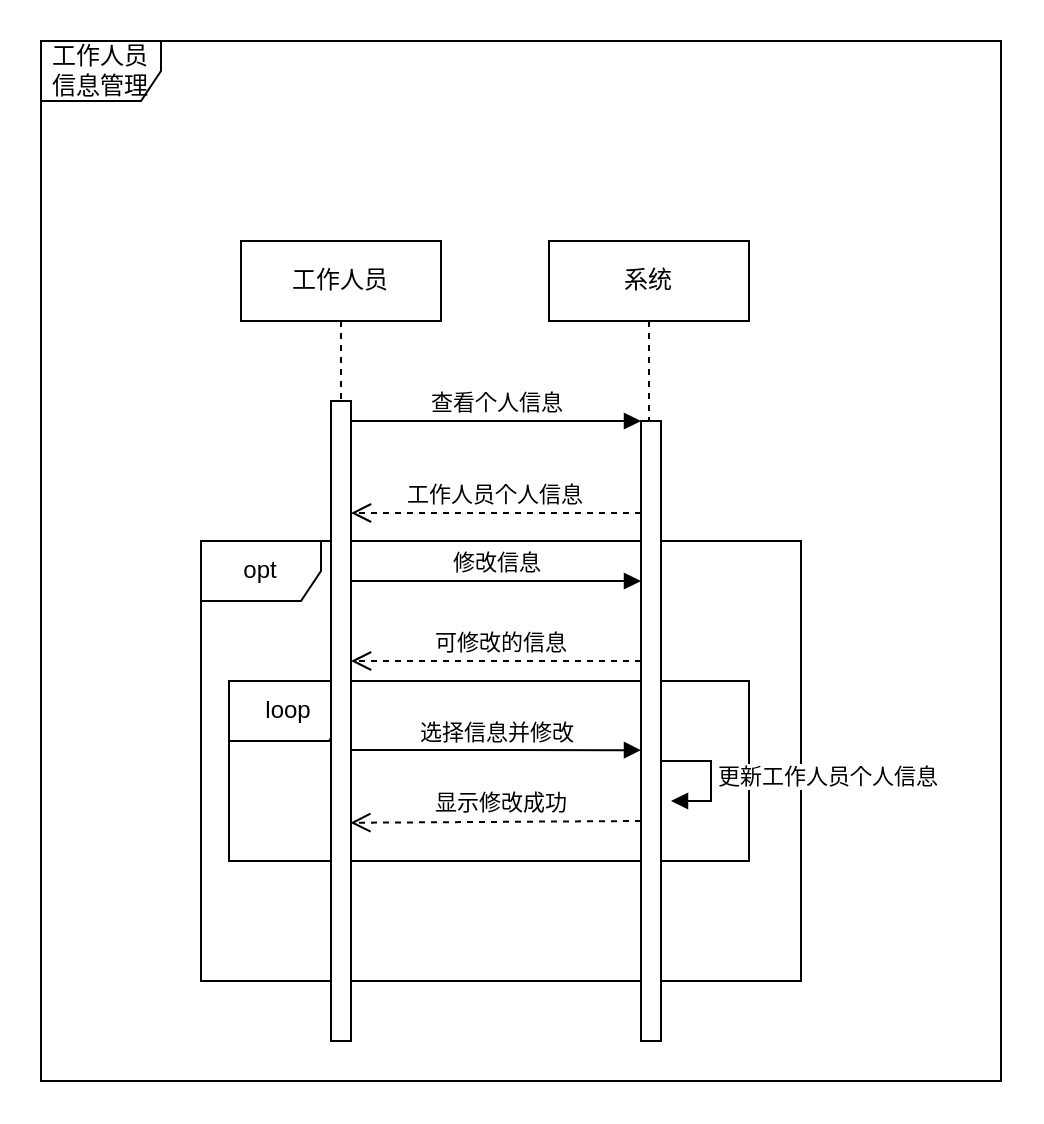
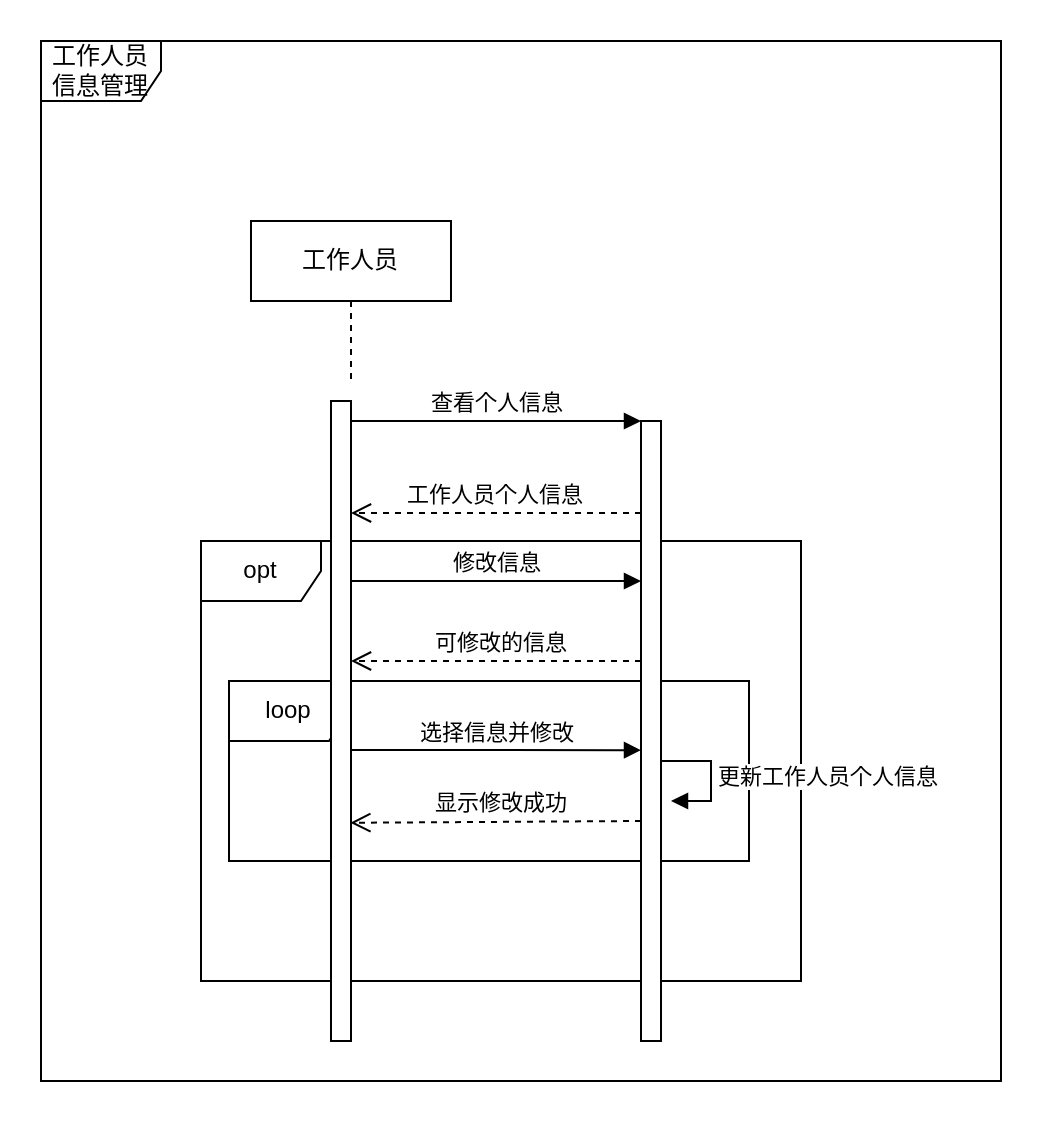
  <mxCell id="0" />
  <mxCell id="1" parent="0" />
  <mxCell id="2" value="工作人员信息管理" style="shape=umlFrame;whiteSpace=wrap;html=1;" parent="1" vertex="1"><mxGeometry x="20" y="20" width="480" height="520" as="geometry" /></mxCell>
  <mxCell id="3" value="opt" style="shape=umlFrame;whiteSpace=wrap;html=1;" parent="1" vertex="1"><mxGeometry x="100" y="270" width="300" height="220" as="geometry" /></mxCell>
  <mxCell id="4" value="loop" style="shape=umlFrame;whiteSpace=wrap;html=1;" parent="1" vertex="1"><mxGeometry x="114" y="340" width="260" height="90" as="geometry" /></mxCell>
- <mxCell id="5" value="工作人员" style="shape=umlLifeline;perimeter=lifelinePerimeter;whiteSpace=wrap;html=1;container=1;collapsible=0;recursiveResize=0;outlineConnect=0;" parent="1" vertex="1"><mxGeometry x="120" y="120" width="100" height="80" as="geometry" /></mxCell>
- <mxCell id="6" value="系统" style="shape=umlLifeline;perimeter=lifelinePerimeter;whiteSpace=wrap;html=1;container=1;collapsible=0;recursiveResize=0;outlineConnect=0;" parent="1" vertex="1"><mxGeometry x="274" y="120" width="100" height="90" as="geometry" /></mxCell>
+ <mxCell id="5" value="工作人员" style="shape=umlLifeline;perimeter=lifelinePerimeter;whiteSpace=wrap;html=1;container=1;collapsible=0;recursiveResize=0;outlineConnect=0;" parent="1" vertex="1"><mxGeometry x="125" y="110" width="100" height="80" as="geometry" /></mxCell>
  <mxCell id="7" value="" style="html=1;points=[];perimeter=orthogonalPerimeter;" parent="1" vertex="1"><mxGeometry x="165" y="200" width="10" height="320" as="geometry" /></mxCell>
  <mxCell id="8" value="" style="html=1;points=[];perimeter=orthogonalPerimeter;" parent="1" vertex="1"><mxGeometry x="320" y="210" width="10" height="310" as="geometry" /></mxCell>
  <mxCell id="9" value="查看个人信息" style="html=1;verticalAlign=bottom;endArrow=block;entryX=0;entryY=0;" parent="1" source="7" target="8" edge="1"><mxGeometry relative="1" as="geometry"><mxPoint x="250" y="210" as="sourcePoint" /></mxGeometry></mxCell>
  <mxCell id="10" value="工作人员个人信息" style="html=1;verticalAlign=bottom;endArrow=open;dashed=1;endSize=8;" parent="1" source="8" target="7" edge="1"><mxGeometry relative="1" as="geometry"><mxPoint x="174" y="290" as="targetPoint" /><Array as="points"><mxPoint x="250" y="256" /></Array></mxGeometry></mxCell>
  <mxCell id="11" value="修改信息" style="html=1;verticalAlign=bottom;endArrow=block;" parent="1" target="8" edge="1"><mxGeometry relative="1" as="geometry"><mxPoint x="175" y="290" as="sourcePoint" /><mxPoint x="245" y="290" as="targetPoint" /></mxGeometry></mxCell>
  <mxCell id="12" value="可修改的信息" style="html=1;verticalAlign=bottom;endArrow=open;dashed=1;endSize=8;" parent="1" source="8" edge="1"><mxGeometry x="-0.035" relative="1" as="geometry"><mxPoint x="175" y="330" as="targetPoint" /><mxPoint x="245" y="330" as="sourcePoint" /><mxPoint as="offset" /></mxGeometry></mxCell>
  <mxCell id="13" value="选择信息并修改" style="html=1;verticalAlign=bottom;endArrow=block;entryX=0;entryY=0.531;entryDx=0;entryDy=0;entryPerimeter=0;" parent="1" target="8" edge="1"><mxGeometry width="80" relative="1" as="geometry"><mxPoint x="175" y="374.5" as="sourcePoint" /><mxPoint x="255" y="374.5" as="targetPoint" /><Array as="points" /></mxGeometry></mxCell>
  <mxCell id="14" value="更新工作人员个人信息" style="edgeStyle=orthogonalEdgeStyle;html=1;align=left;spacingLeft=2;endArrow=block;rounded=0;entryX=1;entryY=0;" parent="1" edge="1"><mxGeometry relative="1" as="geometry"><mxPoint x="330" y="380" as="sourcePoint" /><Array as="points"><mxPoint x="355" y="380" /></Array><mxPoint x="335" y="400" as="targetPoint" /></mxGeometry></mxCell>
  <mxCell id="15" value="显示修改成功" style="html=1;verticalAlign=bottom;endArrow=open;dashed=1;endSize=8;entryX=0.967;entryY=0.659;entryDx=0;entryDy=0;entryPerimeter=0;" parent="1" target="7" edge="1"><mxGeometry x="-0.037" relative="1" as="geometry"><mxPoint x="320" y="410" as="sourcePoint" /><mxPoint x="240" y="410" as="targetPoint" /><Array as="points" /><mxPoint as="offset" /></mxGeometry></mxCell>
